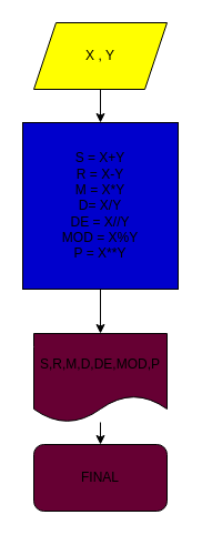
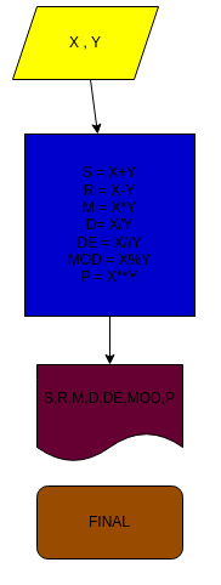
  <mxCell id="0" />
  <mxCell id="1" parent="0" />
  <mxCell id="2" value="" style="edgeStyle=none;html=1;" edge="1" parent="1" source="3" target="5"><mxGeometry relative="1" as="geometry" /></mxCell>
- <mxCell id="3" value="X , Y" style="shape=parallelogram;perimeter=parallelogramPerimeter;whiteSpace=wrap;html=1;fixedSize=1;fillColor=#FFFF00;" vertex="1" parent="1"><mxGeometry x="30" y="20" width="120" height="60" as="geometry" /></mxCell>
+ <mxCell id="3" value="X , Y" style="shape=parallelogram;perimeter=parallelogramPerimeter;whiteSpace=wrap;html=1;fixedSize=1;fillColor=#FFFF00;" vertex="1" parent="1"><mxGeometry x="10" y="5" width="120" height="60" as="geometry" /></mxCell>
  <mxCell id="4" value="" style="edgeStyle=none;html=1;" edge="1" parent="1" source="5" target="7"><mxGeometry relative="1" as="geometry" /></mxCell>
  <mxCell id="5" value="S = X+Y&lt;br&gt;R = X-Y&lt;br&gt;M = X*Y&lt;br&gt;D= X/Y&lt;br&gt;DE = X//Y&lt;br&gt;MOD = X%Y&lt;br&gt;P = X**Y" style="rounded=0;whiteSpace=wrap;html=1;fillColor=#0000CC;" vertex="1" parent="1"><mxGeometry x="20" y="110" width="140" height="150" as="geometry" /></mxCell>
- <mxCell id="6" value="" style="edgeStyle=none;html=1;" edge="1" parent="1" source="7" target="8"><mxGeometry relative="1" as="geometry" /></mxCell>
  <mxCell id="7" value="S,R,M,D,DE,MOD,P" style="shape=document;whiteSpace=wrap;html=1;boundedLbl=1;fillColor=#660033;" vertex="1" parent="1"><mxGeometry x="30" y="300" width="120" height="80" as="geometry" /></mxCell>
- <mxCell id="8" value="FINAL" style="rounded=1;whiteSpace=wrap;html=1;fillColor=#660033;" vertex="1" parent="1"><mxGeometry x="30" y="400" width="120" height="60" as="geometry" /></mxCell>
+ <mxCell id="8" value="FINAL" style="rounded=1;whiteSpace=wrap;html=1;fillColor=#994C00;" vertex="1" parent="1"><mxGeometry x="30" y="400" width="120" height="60" as="geometry" /></mxCell>
